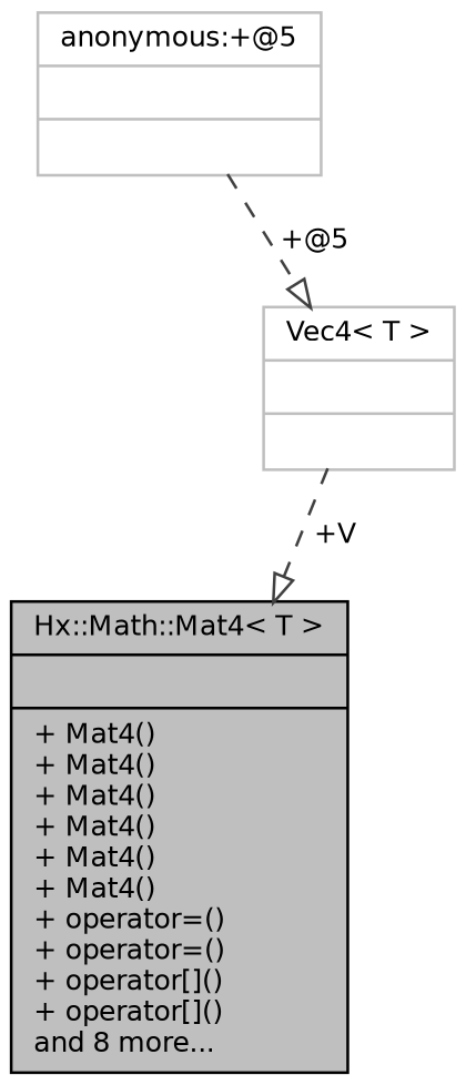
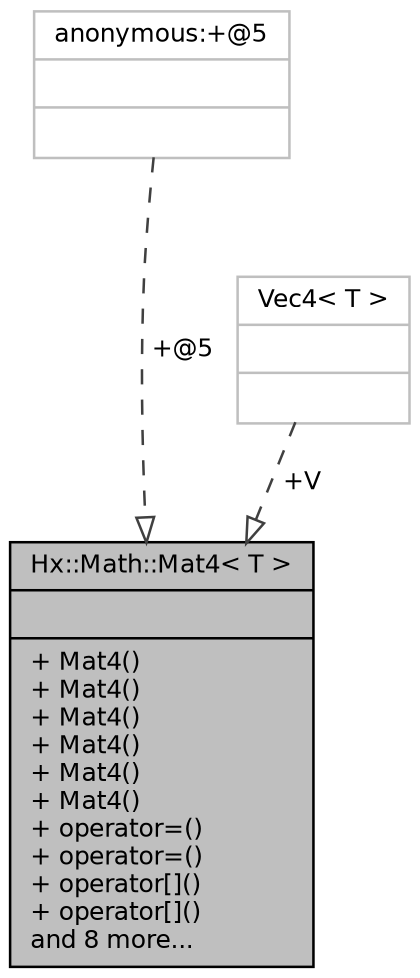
  digraph {
    node [color=grey75 fillcolor=white fontname=Helvetica fontsize=10 shape=record style=filled]
    edge [arrowhead=onormal color=grey25 fontname=Helvetica fontsize=10 labelfontname=Helvetica labelfontsize=10 style=dashed]
    n1 [color=black fillcolor=grey75 fontcolor=black height=0.2 label="{Hx::Math::Mat4\< T \>\n||+ Mat4()\l+ Mat4()\l+ Mat4()\l+ Mat4()\l+ Mat4()\l+ Mat4()\l+ operator=()\l+ operator=()\l+ operator[]()\l+ operator[]()\land 8 more...\l}" width=0.4]
    n2 [height=0.2 label="{anonymous:+@5\n||}" width=0.4]
    n3 [height=0.2 label="{Vec4\< T \>\n||}" width=0.4]
-   n2 -> n3 [label=" +@5"]
+   n2 -> n1 [label=" +@5"]
    n3 -> n1 [label=" +V"]
  }
